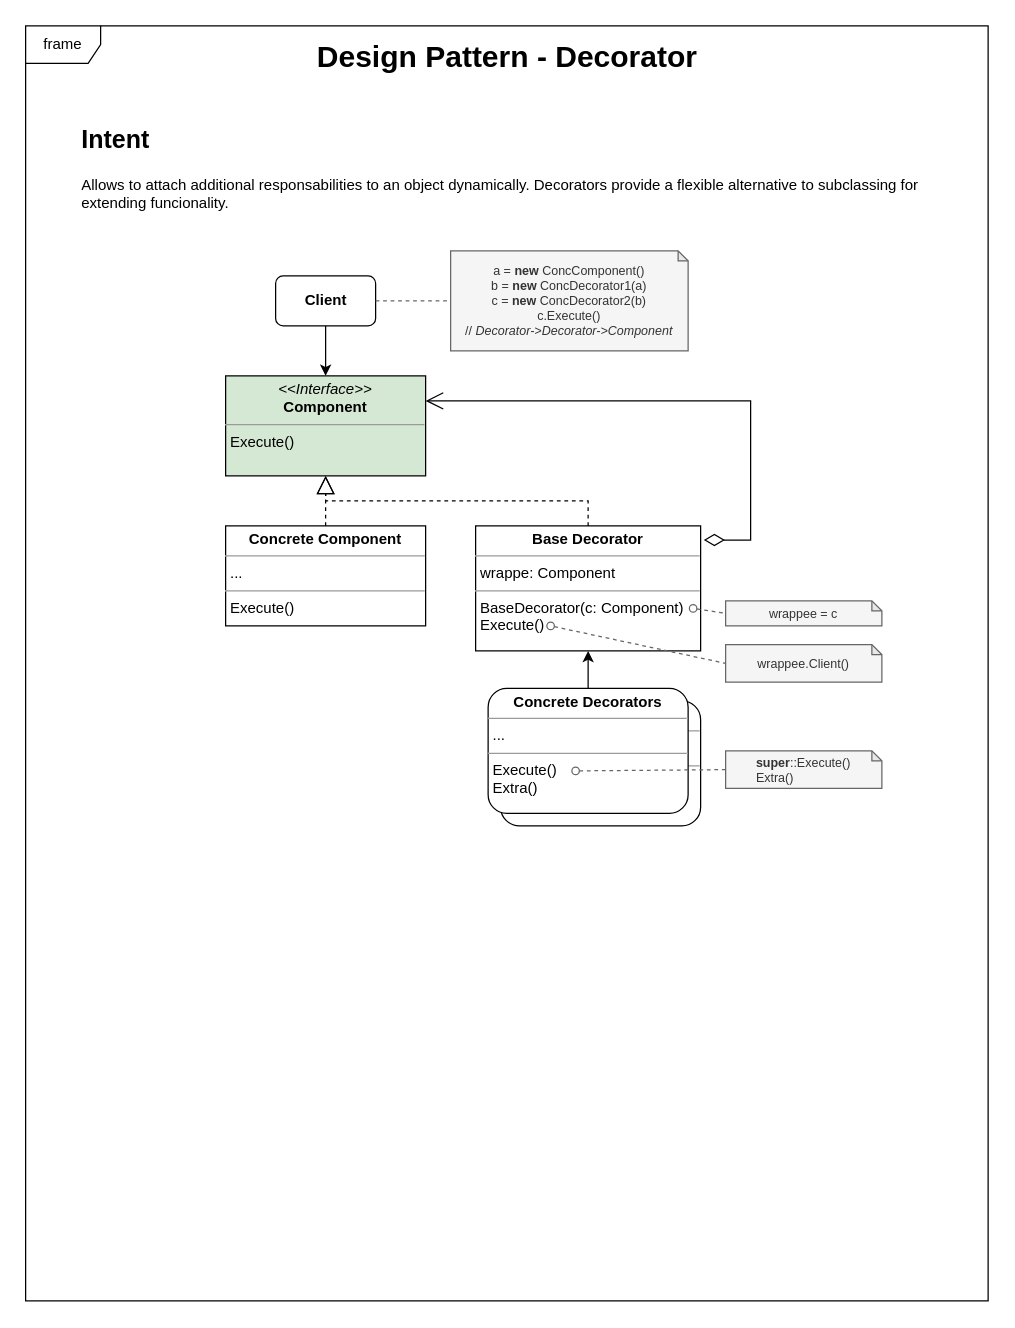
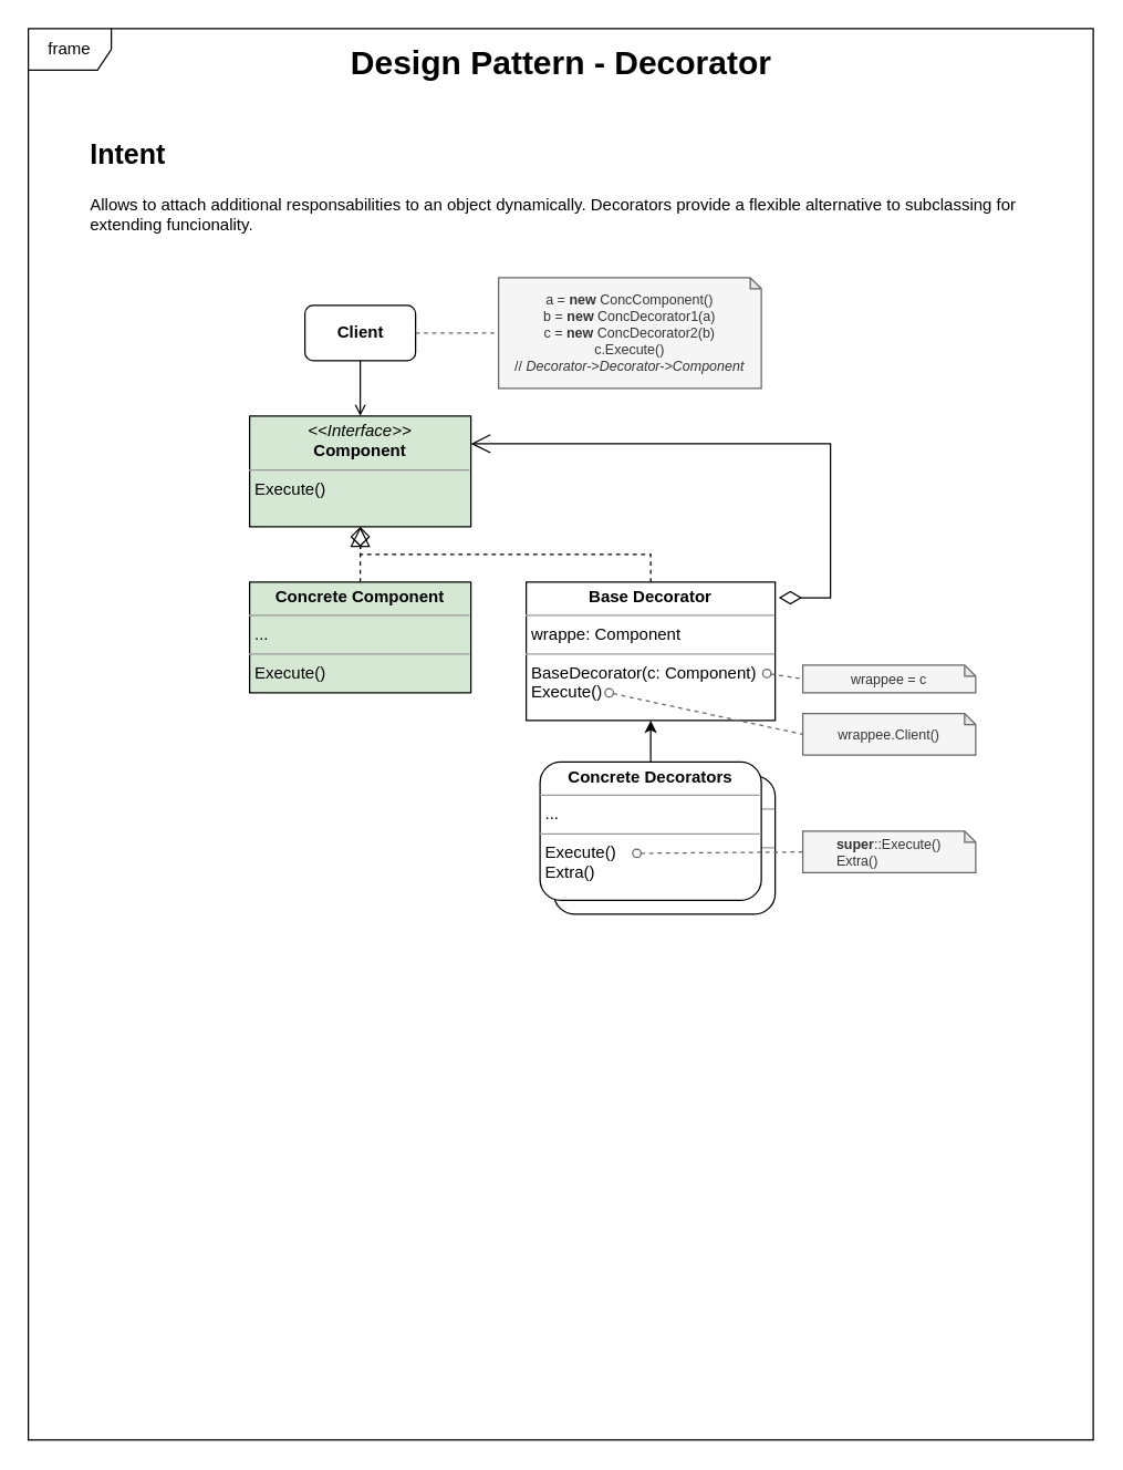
  <mxCell id="0" />
  <mxCell id="1" parent="0" />
  <mxCell id="2" value="frame" style="shape=umlFrame;whiteSpace=wrap;html=1;rounded=1;" parent="1" vertex="1"><mxGeometry x="20" y="20" width="770" height="1020" as="geometry" /></mxCell>
  <mxCell id="3" value="&lt;p style=&quot;margin:0px;margin-top:4px;text-align:center;&quot;&gt;&lt;i&gt;&amp;lt;&amp;lt;Interface&amp;gt;&amp;gt;&lt;/i&gt;&lt;br&gt;&lt;b&gt;Component&lt;/b&gt;&lt;/p&gt;&lt;hr size=&quot;1&quot;&gt;&lt;p style=&quot;margin:0px;margin-left:4px;&quot;&gt;&lt;/p&gt;&lt;p style=&quot;margin:0px;margin-left:4px;&quot;&gt;Execute()&lt;/p&gt;" style="verticalAlign=top;align=left;overflow=fill;fontSize=12;fontFamily=Helvetica;html=1;fillColor=#d5e8d4;" parent="1" vertex="1"><mxGeometry x="180" y="300" width="160" height="80" as="geometry" /></mxCell>
- <mxCell id="4" style="edgeStyle=orthogonalEdgeStyle;rounded=0;orthogonalLoop=1;jettySize=auto;html=1;exitX=0.5;exitY=1;exitDx=0;exitDy=0;" parent="1" source="5" target="3" edge="1"><mxGeometry relative="1" as="geometry" /></mxCell>
+ <mxCell id="4" style="edgeStyle=orthogonalEdgeStyle;rounded=0;orthogonalLoop=1;jettySize=auto;html=1;exitX=0.5;exitY=1;exitDx=0;exitDy=0;endArrow=open;" parent="1" source="5" target="3" edge="1"><mxGeometry relative="1" as="geometry" /></mxCell>
  <mxCell id="5" value="&lt;b&gt;Client&lt;/b&gt;" style="html=1;rounded=1;" parent="1" vertex="1"><mxGeometry x="220" y="220" width="80" height="40" as="geometry" /></mxCell>
  <mxCell id="6" value="&lt;b style=&quot;&quot;&gt;&lt;font style=&quot;font-size: 24px;&quot;&gt;Design Pattern - Decorator&lt;/font&gt;&lt;/b&gt;" style="text;html=1;align=center;verticalAlign=middle;resizable=0;points=[];autosize=1;strokeColor=none;fillColor=none;fontSize=16;" parent="1" vertex="1"><mxGeometry x="240" y="25" width="330" height="40" as="geometry" /></mxCell>
  <mxCell id="7" value="&lt;h1&gt;&lt;font style=&quot;font-size: 20px;&quot;&gt;Intent&lt;/font&gt;&lt;/h1&gt;&lt;p&gt;Allows to attach additional responsabilities to an object dynamically. Decorators provide a flexible alternative to subclassing for extending funcionality.&lt;/p&gt;" style="text;html=1;strokeColor=none;fillColor=none;spacing=5;spacingTop=-20;whiteSpace=wrap;overflow=hidden;rounded=0;" parent="1" vertex="1"><mxGeometry x="60" y="90" width="690" height="80" as="geometry" /></mxCell>
  <mxCell id="8" value="a = &lt;b&gt;new&lt;/b&gt; ConcComponent()&lt;br&gt;b = &lt;b&gt;new &lt;/b&gt;ConcDecorator1(a)&lt;br&gt;c = &lt;b&gt;new&lt;/b&gt;&amp;nbsp;ConcDecorator2(b)&lt;br&gt;c.Execute()&lt;br&gt;// &lt;i&gt;Decorator-&amp;gt;Decorator-&amp;gt;Component&lt;/i&gt;" style="shape=note;whiteSpace=wrap;html=1;backgroundOutline=1;darkOpacity=0.05;size=8;fontSize=10;fillColor=#f5f5f5;fontColor=#333333;strokeColor=#666666;" parent="1" vertex="1"><mxGeometry x="360" y="200" width="190" height="80" as="geometry" /></mxCell>
- <mxCell id="9" value="&lt;p style=&quot;margin:0px;margin-top:4px;text-align:center;&quot;&gt;&lt;b&gt;Concrete Component&lt;/b&gt;&lt;/p&gt;&lt;hr size=&quot;1&quot;&gt;&lt;p style=&quot;margin:0px;margin-left:4px;&quot;&gt;...&lt;/p&gt;&lt;hr size=&quot;1&quot;&gt;&lt;p style=&quot;margin:0px;margin-left:4px;&quot;&gt;Execute()&lt;/p&gt;" style="verticalAlign=top;align=left;overflow=fill;fontSize=12;fontFamily=Helvetica;html=1;" parent="1" vertex="1"><mxGeometry x="180" y="420" width="160" height="80" as="geometry" /></mxCell>
+ <mxCell id="9" value="&lt;p style=&quot;margin:0px;margin-top:4px;text-align:center;&quot;&gt;&lt;b&gt;Concrete Component&lt;/b&gt;&lt;/p&gt;&lt;hr size=&quot;1&quot;&gt;&lt;p style=&quot;margin:0px;margin-left:4px;&quot;&gt;...&lt;/p&gt;&lt;hr size=&quot;1&quot;&gt;&lt;p style=&quot;margin:0px;margin-left:4px;&quot;&gt;Execute()&lt;/p&gt;" style="verticalAlign=top;align=left;overflow=fill;fontSize=12;fontFamily=Helvetica;html=1;fillColor=#d5e8d4;" parent="1" vertex="1"><mxGeometry x="180" y="420" width="160" height="80" as="geometry" /></mxCell>
  <mxCell id="10" value="&lt;p style=&quot;margin:0px;margin-top:4px;text-align:center;&quot;&gt;&lt;b&gt;Base Decorator&lt;/b&gt;&lt;/p&gt;&lt;hr size=&quot;1&quot;&gt;&lt;p style=&quot;margin:0px;margin-left:4px;&quot;&gt;wrappe: Component&lt;/p&gt;&lt;hr size=&quot;1&quot;&gt;&lt;p style=&quot;margin:0px;margin-left:4px;&quot;&gt;BaseDecorator(c: Component)&lt;/p&gt;&lt;p style=&quot;margin:0px;margin-left:4px;&quot;&gt;&lt;span style=&quot;background-color: initial;&quot;&gt;Execute()&lt;/span&gt;&lt;br&gt;&lt;/p&gt;" style="verticalAlign=top;align=left;overflow=fill;fontSize=12;fontFamily=Helvetica;html=1;" parent="1" vertex="1"><mxGeometry x="380" y="420" width="180" height="100" as="geometry" /></mxCell>
  <mxCell id="11" value="&lt;p style=&quot;margin:0px;margin-top:4px;text-align:center;&quot;&gt;&lt;b&gt;.&lt;/b&gt;&lt;/p&gt;&lt;hr size=&quot;1&quot;&gt;&lt;p style=&quot;margin:0px;margin-left:4px;&quot;&gt;...&lt;/p&gt;&lt;hr size=&quot;1&quot;&gt;&lt;p style=&quot;margin:0px;margin-left:4px;&quot;&gt;&lt;span style=&quot;background-color: initial;&quot;&gt;execute()&lt;/span&gt;&lt;br&gt;&lt;/p&gt;&lt;p style=&quot;margin:0px;margin-left:4px;&quot;&gt;&lt;span style=&quot;background-color: initial;&quot;&gt;extra()&lt;/span&gt;&lt;/p&gt;" style="verticalAlign=top;align=left;overflow=fill;fontSize=12;fontFamily=Helvetica;html=1;rounded=1;" parent="1" vertex="1"><mxGeometry x="400" y="560" width="160" height="100" as="geometry" /></mxCell>
  <mxCell id="12" style="edgeStyle=orthogonalEdgeStyle;rounded=0;orthogonalLoop=1;jettySize=auto;html=1;exitX=0.5;exitY=0;exitDx=0;exitDy=0;entryX=0.5;entryY=1;entryDx=0;entryDy=0;" parent="1" source="13" target="10" edge="1"><mxGeometry relative="1" as="geometry" /></mxCell>
  <mxCell id="13" value="&lt;p style=&quot;margin:0px;margin-top:4px;text-align:center;&quot;&gt;&lt;b&gt;Concrete Decorators&lt;/b&gt;&lt;/p&gt;&lt;hr size=&quot;1&quot;&gt;&lt;p style=&quot;margin:0px;margin-left:4px;&quot;&gt;...&lt;/p&gt;&lt;hr size=&quot;1&quot;&gt;&lt;p style=&quot;margin:0px;margin-left:4px;&quot;&gt;&lt;span style=&quot;background-color: initial;&quot;&gt;Execute()&lt;/span&gt;&lt;br&gt;&lt;/p&gt;&lt;p style=&quot;margin:0px;margin-left:4px;&quot;&gt;&lt;span style=&quot;background-color: initial;&quot;&gt;Extra()&lt;/span&gt;&lt;/p&gt;" style="verticalAlign=top;align=left;overflow=fill;fontSize=12;fontFamily=Helvetica;html=1;rounded=1;" parent="1" vertex="1"><mxGeometry x="390" y="550" width="160" height="100" as="geometry" /></mxCell>
- <mxCell id="14" value="" style="endArrow=block;dashed=1;endFill=0;endSize=12;html=1;rounded=0;entryX=0.5;entryY=1;entryDx=0;entryDy=0;exitX=0.5;exitY=0;exitDx=0;exitDy=0;" parent="1" source="9" target="3" edge="1"><mxGeometry width="160" relative="1" as="geometry"><mxPoint x="300" y="490" as="sourcePoint" /><mxPoint x="460" y="490" as="targetPoint" /></mxGeometry></mxCell>
+ <mxCell id="14" value="" style="endArrow=diamond;dashed=1;endFill=0;endSize=12;html=1;rounded=0;entryX=0.5;entryY=1;entryDx=0;entryDy=0;exitX=0.5;exitY=0;exitDx=0;exitDy=0;" parent="1" source="9" target="3" edge="1"><mxGeometry width="160" relative="1" as="geometry"><mxPoint x="300" y="490" as="sourcePoint" /><mxPoint x="460" y="490" as="targetPoint" /></mxGeometry></mxCell>
  <mxCell id="15" value="" style="endArrow=block;dashed=1;endFill=0;endSize=12;html=1;rounded=0;entryX=0.5;entryY=1;entryDx=0;entryDy=0;exitX=0.5;exitY=0;exitDx=0;exitDy=0;" parent="1" source="10" target="3" edge="1"><mxGeometry width="160" relative="1" as="geometry"><mxPoint x="460" y="400" as="sourcePoint" /><mxPoint x="270" y="390" as="targetPoint" /><Array as="points"><mxPoint x="470" y="400" /><mxPoint x="260" y="400" /></Array></mxGeometry></mxCell>
  <mxCell id="16" value="" style="endArrow=open;html=1;endSize=12;startArrow=diamondThin;startSize=14;startFill=0;edgeStyle=orthogonalEdgeStyle;align=left;verticalAlign=bottom;rounded=0;exitX=1.014;exitY=0.113;exitDx=0;exitDy=0;exitPerimeter=0;entryX=1;entryY=0.25;entryDx=0;entryDy=0;" parent="1" source="10" target="3" edge="1"><mxGeometry x="-1" y="3" relative="1" as="geometry"><mxPoint x="640" y="400" as="sourcePoint" /><mxPoint x="800" y="400" as="targetPoint" /><Array as="points"><mxPoint x="600" y="431" /><mxPoint x="600" y="320" /></Array></mxGeometry></mxCell>
  <mxCell id="17" value="wrappee = c" style="shape=note;whiteSpace=wrap;html=1;backgroundOutline=1;darkOpacity=0.05;size=8;fontSize=10;fillColor=#f5f5f5;fontColor=#333333;strokeColor=#666666;" parent="1" vertex="1"><mxGeometry x="580" y="480" width="125" height="20" as="geometry" /></mxCell>
  <mxCell id="18" style="rounded=0;orthogonalLoop=1;jettySize=auto;html=1;fontSize=10;endArrow=none;endFill=0;dashed=1;fillColor=#f5f5f5;strokeColor=#666666;sketch=0;shadow=0;startArrow=none;startFill=0;entryX=0;entryY=0.5;entryDx=0;entryDy=0;entryPerimeter=0;exitX=1;exitY=0.5;exitDx=0;exitDy=0;" parent="1" source="5" target="8" edge="1"><mxGeometry relative="1" as="geometry"><mxPoint x="330" y="250" as="sourcePoint" /><mxPoint x="330" y="170" as="targetPoint" /></mxGeometry></mxCell>
  <mxCell id="19" style="rounded=0;orthogonalLoop=1;jettySize=auto;html=1;fontSize=10;endArrow=none;endFill=0;dashed=1;fillColor=#f5f5f5;strokeColor=#666666;sketch=0;shadow=0;startArrow=oval;startFill=0;entryX=0;entryY=0.5;entryDx=0;entryDy=0;entryPerimeter=0;" parent="1" target="21" edge="1"><mxGeometry relative="1" as="geometry"><mxPoint x="460" y="616" as="sourcePoint" /><mxPoint x="580" y="616" as="targetPoint" /></mxGeometry></mxCell>
  <mxCell id="20" style="rounded=0;orthogonalLoop=1;jettySize=auto;html=1;fontSize=10;endArrow=none;endFill=0;dashed=1;fillColor=#f5f5f5;strokeColor=#666666;sketch=0;shadow=0;startArrow=oval;startFill=0;entryX=0;entryY=0.5;entryDx=0;entryDy=0;entryPerimeter=0;" parent="1" target="17" edge="1"><mxGeometry relative="1" as="geometry"><mxPoint x="554" y="486" as="sourcePoint" /><mxPoint x="600" y="489.76" as="targetPoint" /></mxGeometry></mxCell>
  <mxCell id="21" value="&lt;b&gt;super&lt;/b&gt;::Execute()&lt;br&gt;&lt;div style=&quot;text-align: left;&quot;&gt;&lt;span style=&quot;background-color: initial;&quot;&gt;Extra()&lt;/span&gt;&lt;/div&gt;" style="shape=note;whiteSpace=wrap;html=1;backgroundOutline=1;darkOpacity=0.05;size=8;fontSize=10;fillColor=#f5f5f5;fontColor=#333333;strokeColor=#666666;" parent="1" vertex="1"><mxGeometry x="580" y="600" width="125" height="30" as="geometry" /></mxCell>
  <mxCell id="22" value="wrappee.Client()" style="shape=note;whiteSpace=wrap;html=1;backgroundOutline=1;darkOpacity=0.05;size=8;fontSize=10;fillColor=#f5f5f5;fontColor=#333333;strokeColor=#666666;" parent="1" vertex="1"><mxGeometry x="580" y="515" width="125" height="30" as="geometry" /></mxCell>
  <mxCell id="23" style="rounded=0;orthogonalLoop=1;jettySize=auto;html=1;fontSize=10;endArrow=none;endFill=0;dashed=1;fillColor=#f5f5f5;strokeColor=#666666;sketch=0;shadow=0;startArrow=oval;startFill=0;entryX=0;entryY=0.5;entryDx=0;entryDy=0;entryPerimeter=0;" parent="1" target="22" edge="1"><mxGeometry relative="1" as="geometry"><mxPoint x="440" y="500" as="sourcePoint" /><mxPoint x="590" y="539" as="targetPoint" /></mxGeometry></mxCell>
